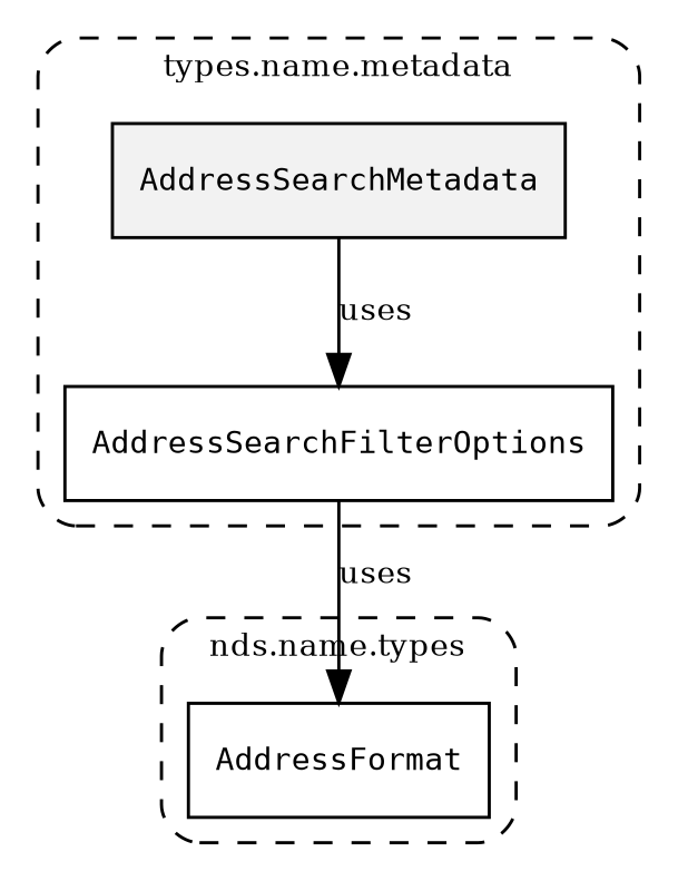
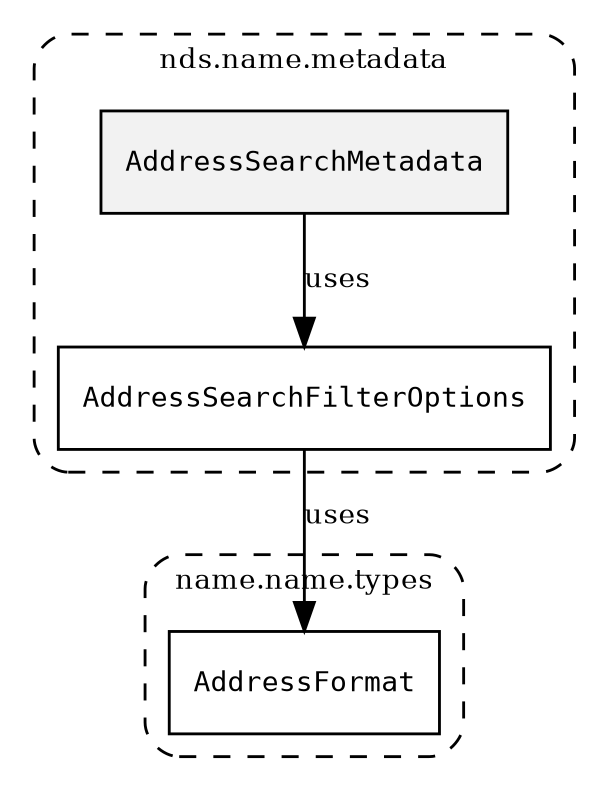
  digraph {
    fontsize=10
    rankdir=TB
    node [fontsize=10 shape=box]
    edge [fontsize=10]
    n1 [fillcolor="#0000000D" label=<<font face="monospace"><table align="center" border="0" cellspacing="0" cellpadding="0"><tr><td href="../../../content/packages/nds.name.metadata.html#Structure-AddressSearchMetadata" title="Structure defined in nds.name.metadata">AddressSearchMetadata</td></tr></table></font>> style=filled]
    n2 [label=<<font face="monospace"><table align="center" border="0" cellspacing="0" cellpadding="0"><tr><td href="../../../content/packages/nds.name.metadata.html#Bitmask-AddressSearchFilterOptions" title="Bitmask defined in nds.name.metadata">AddressSearchFilterOptions</td></tr></table></font>>]
    n3 [label=<<font face="monospace"><table align="center" border="0" cellspacing="0" cellpadding="0"><tr><td href="../../../content/packages/nds.name.types.html#Structure-AddressFormat" title="Structure defined in nds.name.types">AddressFormat</td></tr></table></font>>]
    subgraph cluster_1 {
-     label="types.name.metadata"
+     label="nds.name.metadata"
      style="dashed, rounded"
      n1
      n2
    }
    subgraph cluster_2 {
-     label="nds.name.types"
+     label="name.name.types"
      style="dashed, rounded"
      n3
    }
    n1 -> n2 [label=uses]
    n2 -> n3 [label=uses]
  }
